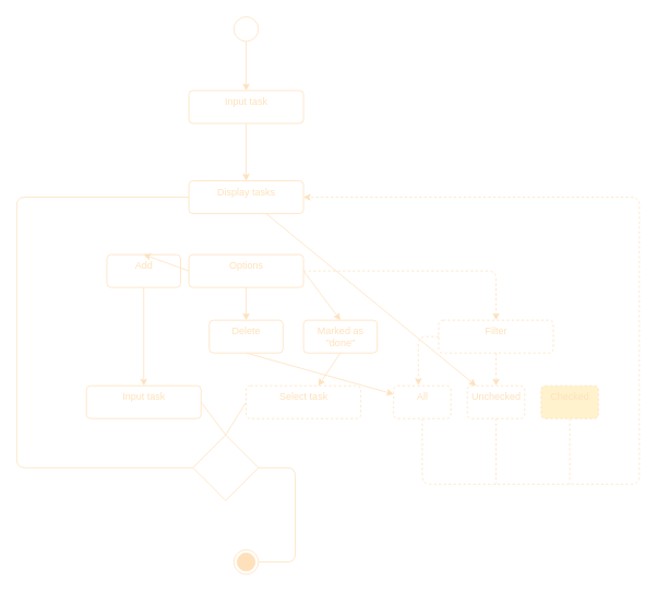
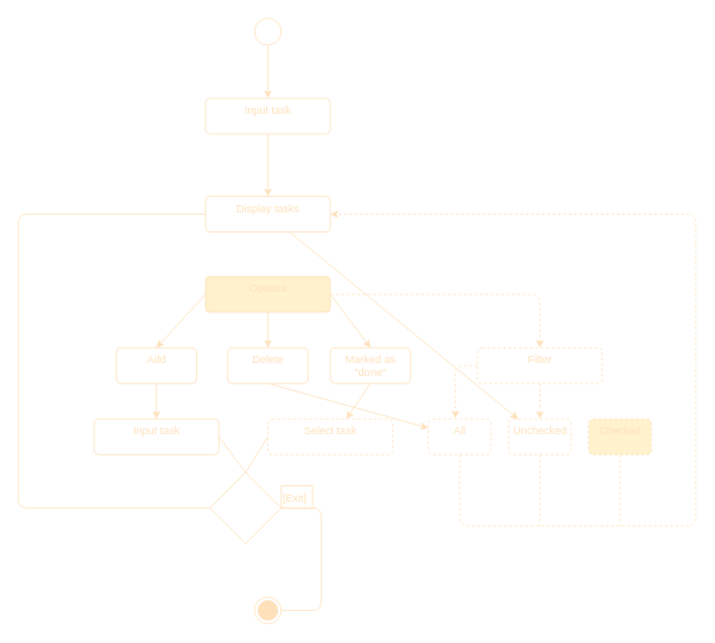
  <mxCell id="0" />
  <mxCell id="1" parent="0" />
  <mxCell id="2" style="edgeStyle=none;html=1;entryX=0.5;entryY=0;entryDx=0;entryDy=0;strokeColor=#FEE1BB;fontColor=#FEE1BB;" edge="1" parent="1" source="3" target="5"><mxGeometry relative="1" as="geometry" /></mxCell>
  <mxCell id="3" value="" style="ellipse;strokeColor=#FEE1BB;fontColor=#FEE1BB;" vertex="1" parent="1"><mxGeometry x="285" y="20" width="30" height="30" as="geometry" /></mxCell>
  <mxCell id="4" style="edgeStyle=none;html=1;entryX=0.5;entryY=0;entryDx=0;entryDy=0;strokeColor=#FEE1BB;fontColor=#FEE1BB;" edge="1" parent="1" source="5"><mxGeometry relative="1" as="geometry"><mxPoint x="300" y="220" as="targetPoint" /></mxGeometry></mxCell>
  <mxCell id="5" value="Input task&lt;br&gt;" style="html=1;align=center;verticalAlign=top;rounded=1;absoluteArcSize=1;arcSize=10;dashed=0;strokeColor=#FEE1BB;fontColor=#FEE1BB;" vertex="1" parent="1"><mxGeometry x="230" y="110" width="140" height="40" as="geometry" /></mxCell>
  <mxCell id="6" style="edgeStyle=none;html=1;entryX=0.5;entryY=0;entryDx=0;entryDy=0;strokeColor=#FEE1BB;fontColor=#FEE1BB;" edge="1" parent="1" source="7" target="20"><mxGeometry relative="1" as="geometry" /></mxCell>
- <mxCell id="7" value="Add" style="html=1;align=center;verticalAlign=top;rounded=1;absoluteArcSize=1;arcSize=10;dashed=0;strokeColor=#FEE1BB;fontColor=#FEE1BB;" vertex="1" parent="1"><mxGeometry x="130" y="310" width="90" height="40" as="geometry" /></mxCell>
+ <mxCell id="7" value="Add" style="html=1;align=center;verticalAlign=top;rounded=1;absoluteArcSize=1;arcSize=10;dashed=0;strokeColor=#FEE1BB;fontColor=#FEE1BB;" vertex="1" parent="1"><mxGeometry x="130" y="390" width="90" height="40" as="geometry" /></mxCell>
  <mxCell id="8" style="edgeStyle=none;html=1;exitX=0.5;exitY=1;exitDx=0;exitDy=0;strokeColor=#FEE1BB;fontColor=#FEE1BB;" edge="1" parent="1" source="9" target="28"><mxGeometry relative="1" as="geometry" /></mxCell>
  <mxCell id="9" value="Delete" style="html=1;align=center;verticalAlign=top;rounded=1;absoluteArcSize=1;arcSize=10;dashed=0;strokeColor=#FEE1BB;fontColor=#FEE1BB;" vertex="1" parent="1"><mxGeometry x="255" y="390" width="90" height="40" as="geometry" /></mxCell>
  <mxCell id="10" style="edgeStyle=none;html=1;exitX=0.5;exitY=1;exitDx=0;exitDy=0;entryX=0.629;entryY=0;entryDx=0;entryDy=0;entryPerimeter=0;strokeColor=#FEE1BB;fontColor=#FEE1BB;" edge="1" parent="1" source="11" target="22"><mxGeometry relative="1" as="geometry" /></mxCell>
  <mxCell id="11" value="Marked as &lt;br&gt;&quot;done&quot;" style="html=1;align=center;verticalAlign=top;rounded=1;absoluteArcSize=1;arcSize=10;dashed=0;strokeColor=#FEE1BB;fontColor=#FEE1BB;" vertex="1" parent="1"><mxGeometry x="370" y="390" width="90" height="40" as="geometry" /></mxCell>
  <mxCell id="12" style="edgeStyle=none;html=1;strokeColor=#FEE1BB;fontColor=#FEE1BB;" edge="1" parent="1" source="13" target="30"><mxGeometry relative="1" as="geometry" /></mxCell>
  <mxCell id="13" value="Display tasks" style="html=1;align=center;verticalAlign=top;rounded=1;absoluteArcSize=1;arcSize=10;dashed=0;strokeColor=#FEE1BB;fontColor=#FEE1BB;" vertex="1" parent="1"><mxGeometry x="230" y="220" width="140" height="40" as="geometry" /></mxCell>
  <mxCell id="14" style="edgeStyle=none;html=1;entryX=0.5;entryY=0;entryDx=0;entryDy=0;strokeColor=#FEE1BB;fontColor=#FEE1BB;" edge="1" parent="1" source="18" target="9"><mxGeometry relative="1" as="geometry" /></mxCell>
  <mxCell id="15" style="edgeStyle=none;html=1;exitX=0;exitY=0.5;exitDx=0;exitDy=0;entryX=0.5;entryY=0;entryDx=0;entryDy=0;strokeColor=#FEE1BB;fontColor=#FEE1BB;" edge="1" parent="1" source="18" target="7"><mxGeometry relative="1" as="geometry" /></mxCell>
  <mxCell id="16" style="edgeStyle=none;html=1;exitX=1;exitY=0.5;exitDx=0;exitDy=0;entryX=0.5;entryY=0;entryDx=0;entryDy=0;strokeColor=#FEE1BB;fontColor=#FEE1BB;" edge="1" parent="1" source="18" target="11"><mxGeometry relative="1" as="geometry" /></mxCell>
  <mxCell id="17" style="edgeStyle=none;html=1;entryX=0.5;entryY=0;entryDx=0;entryDy=0;dashed=1;strokeColor=#FEE1BB;fontColor=#FEE1BB;" edge="1" parent="1" source="18" target="26"><mxGeometry relative="1" as="geometry"><Array as="points"><mxPoint x="605" y="330" /></Array></mxGeometry></mxCell>
- <mxCell id="18" value="Options" style="html=1;align=center;verticalAlign=top;rounded=1;absoluteArcSize=1;arcSize=10;dashed=0;strokeColor=#FEE1BB;fontColor=#FEE1BB;" vertex="1" parent="1"><mxGeometry x="230" y="310" width="140" height="40" as="geometry" /></mxCell>
+ <mxCell id="18" value="Options" style="html=1;align=center;verticalAlign=top;rounded=1;absoluteArcSize=1;arcSize=10;dashed=0;strokeColor=#FEE1BB;fontColor=#FEE1BB;fillColor=#fff2cc;" vertex="1" parent="1"><mxGeometry x="230" y="310" width="140" height="40" as="geometry" /></mxCell>
  <mxCell id="19" style="edgeStyle=none;html=1;entryX=0.5;entryY=0;entryDx=0;entryDy=0;endArrow=none;endFill=0;exitX=1;exitY=0.5;exitDx=0;exitDy=0;strokeColor=#FEE1BB;fontColor=#FEE1BB;" edge="1" parent="1" source="20" target="35"><mxGeometry relative="1" as="geometry"><mxPoint x="250" y="490" as="sourcePoint" /></mxGeometry></mxCell>
  <mxCell id="20" value="Input task&lt;br&gt;" style="html=1;align=center;verticalAlign=top;rounded=1;absoluteArcSize=1;arcSize=10;dashed=0;strokeColor=#FEE1BB;fontColor=#FEE1BB;" vertex="1" parent="1"><mxGeometry x="105" y="470" width="140" height="40" as="geometry" /></mxCell>
  <mxCell id="21" style="edgeStyle=none;html=1;endArrow=none;endFill=0;exitX=0;exitY=0.5;exitDx=0;exitDy=0;entryX=0.5;entryY=0;entryDx=0;entryDy=0;strokeColor=#FEE1BB;fontColor=#FEE1BB;" edge="1" parent="1" source="22" target="35"><mxGeometry relative="1" as="geometry"><mxPoint x="270" y="530" as="targetPoint" /></mxGeometry></mxCell>
  <mxCell id="22" value="Select task" style="html=1;align=center;verticalAlign=top;rounded=1;absoluteArcSize=1;arcSize=10;dashed=1;strokeColor=#FEE1BB;fontColor=#FEE1BB;" vertex="1" parent="1"><mxGeometry x="300" y="470" width="140" height="40" as="geometry" /></mxCell>
  <mxCell id="23" value="" style="ellipse;html=1;shape=endState;fillColor=strokeColor;strokeColor=#FEE1BB;fontColor=#FEE1BB;" vertex="1" parent="1"><mxGeometry x="285" y="670" width="30" height="30" as="geometry" /></mxCell>
  <mxCell id="24" style="edgeStyle=none;html=1;entryX=0.433;entryY=-0.017;entryDx=0;entryDy=0;dashed=1;entryPerimeter=0;strokeColor=#FEE1BB;fontColor=#FEE1BB;" edge="1" parent="1" source="26" target="28"><mxGeometry relative="1" as="geometry"><Array as="points"><mxPoint x="510" y="410" /></Array></mxGeometry></mxCell>
  <mxCell id="25" style="edgeStyle=none;html=1;entryX=0.5;entryY=0;entryDx=0;entryDy=0;dashed=1;strokeColor=#FEE1BB;fontColor=#FEE1BB;" edge="1" parent="1" source="26" target="30"><mxGeometry relative="1" as="geometry" /></mxCell>
  <mxCell id="26" value="Filter" style="html=1;align=center;verticalAlign=top;rounded=1;absoluteArcSize=1;arcSize=10;dashed=1;strokeColor=#FEE1BB;fontColor=#FEE1BB;" vertex="1" parent="1"><mxGeometry x="535" y="390" width="140" height="40" as="geometry" /></mxCell>
  <mxCell id="27" style="edgeStyle=none;html=1;exitX=0.5;exitY=1;exitDx=0;exitDy=0;dashed=1;entryX=1;entryY=0.5;entryDx=0;entryDy=0;strokeColor=#FEE1BB;fontColor=#FEE1BB;" edge="1" parent="1" source="28" target="13"><mxGeometry relative="1" as="geometry"><mxPoint x="520" y="580" as="targetPoint" /><Array as="points"><mxPoint x="515" y="590" /><mxPoint x="780" y="590" /><mxPoint x="780" y="240" /></Array></mxGeometry></mxCell>
  <mxCell id="28" value="All" style="html=1;align=center;verticalAlign=top;rounded=1;absoluteArcSize=1;arcSize=10;dashed=1;strokeColor=#FEE1BB;fontColor=#FEE1BB;" vertex="1" parent="1"><mxGeometry x="480" y="470" width="70" height="40" as="geometry" /></mxCell>
  <mxCell id="29" style="edgeStyle=none;html=1;dashed=1;endArrow=none;endFill=0;strokeColor=#FEE1BB;fontColor=#FEE1BB;" edge="1" parent="1" source="30"><mxGeometry relative="1" as="geometry"><mxPoint x="605" y="590" as="targetPoint" /></mxGeometry></mxCell>
  <mxCell id="30" value="Unchecked" style="html=1;align=center;verticalAlign=top;rounded=1;absoluteArcSize=1;arcSize=10;dashed=1;strokeColor=#FEE1BB;fontColor=#FEE1BB;" vertex="1" parent="1"><mxGeometry x="570" y="470" width="70" height="40" as="geometry" /></mxCell>
  <mxCell id="31" style="edgeStyle=none;html=1;dashed=1;endArrow=none;endFill=0;strokeColor=#FEE1BB;fontColor=#FEE1BB;" edge="1" parent="1" source="32"><mxGeometry relative="1" as="geometry"><mxPoint x="695" y="590" as="targetPoint" /></mxGeometry></mxCell>
  <mxCell id="32" value="Checked" style="html=1;align=center;verticalAlign=top;rounded=1;absoluteArcSize=1;arcSize=10;dashed=1;strokeColor=#FEE1BB;fontColor=#FEE1BB;fillColor=#fff2cc;" vertex="1" parent="1"><mxGeometry x="660" y="470" width="70" height="40" as="geometry" /></mxCell>
  <mxCell id="33" style="edgeStyle=none;html=1;exitX=0;exitY=0.5;exitDx=0;exitDy=0;entryX=0;entryY=0.5;entryDx=0;entryDy=0;endArrow=none;endFill=0;strokeColor=#FEE1BB;fontColor=#FEE1BB;" edge="1" parent="1" source="35" target="13"><mxGeometry relative="1" as="geometry"><Array as="points"><mxPoint x="20" y="570" /><mxPoint x="20" y="240" /></Array></mxGeometry></mxCell>
  <mxCell id="34" style="edgeStyle=none;html=1;endArrow=none;endFill=0;exitX=1;exitY=0.5;exitDx=0;exitDy=0;strokeColor=#FEE1BB;fontColor=#FEE1BB;" edge="1" parent="1" source="35" target="23"><mxGeometry relative="1" as="geometry"><Array as="points"><mxPoint x="360" y="570" /><mxPoint x="360" y="685" /></Array></mxGeometry></mxCell>
  <mxCell id="35" value="" style="rhombus;strokeColor=#FEE1BB;fontColor=#FEE1BB;" vertex="1" parent="1"><mxGeometry x="235" y="530" width="80" height="80" as="geometry" /></mxCell>
+ <mxCell id="36" value="&lt;span style=&quot;font-family: Helvetica; font-size: 12px; font-style: normal; font-variant-ligatures: normal; font-variant-caps: normal; font-weight: 400; letter-spacing: normal; orphans: 2; text-align: center; text-indent: 0px; text-transform: none; widows: 2; word-spacing: 0px; -webkit-text-stroke-width: 0px; text-decoration-thickness: initial; text-decoration-style: initial; text-decoration-color: initial; float: none; display: inline !important;&quot;&gt;[Exit]&lt;/span&gt;" style="text;whiteSpace=wrap;html=1;strokeColor=#FEE1BB;fontColor=#FEE1BB;" vertex="1" parent="1"><mxGeometry x="315" y="545" width="35" height="25" as="geometry" /></mxCell>
